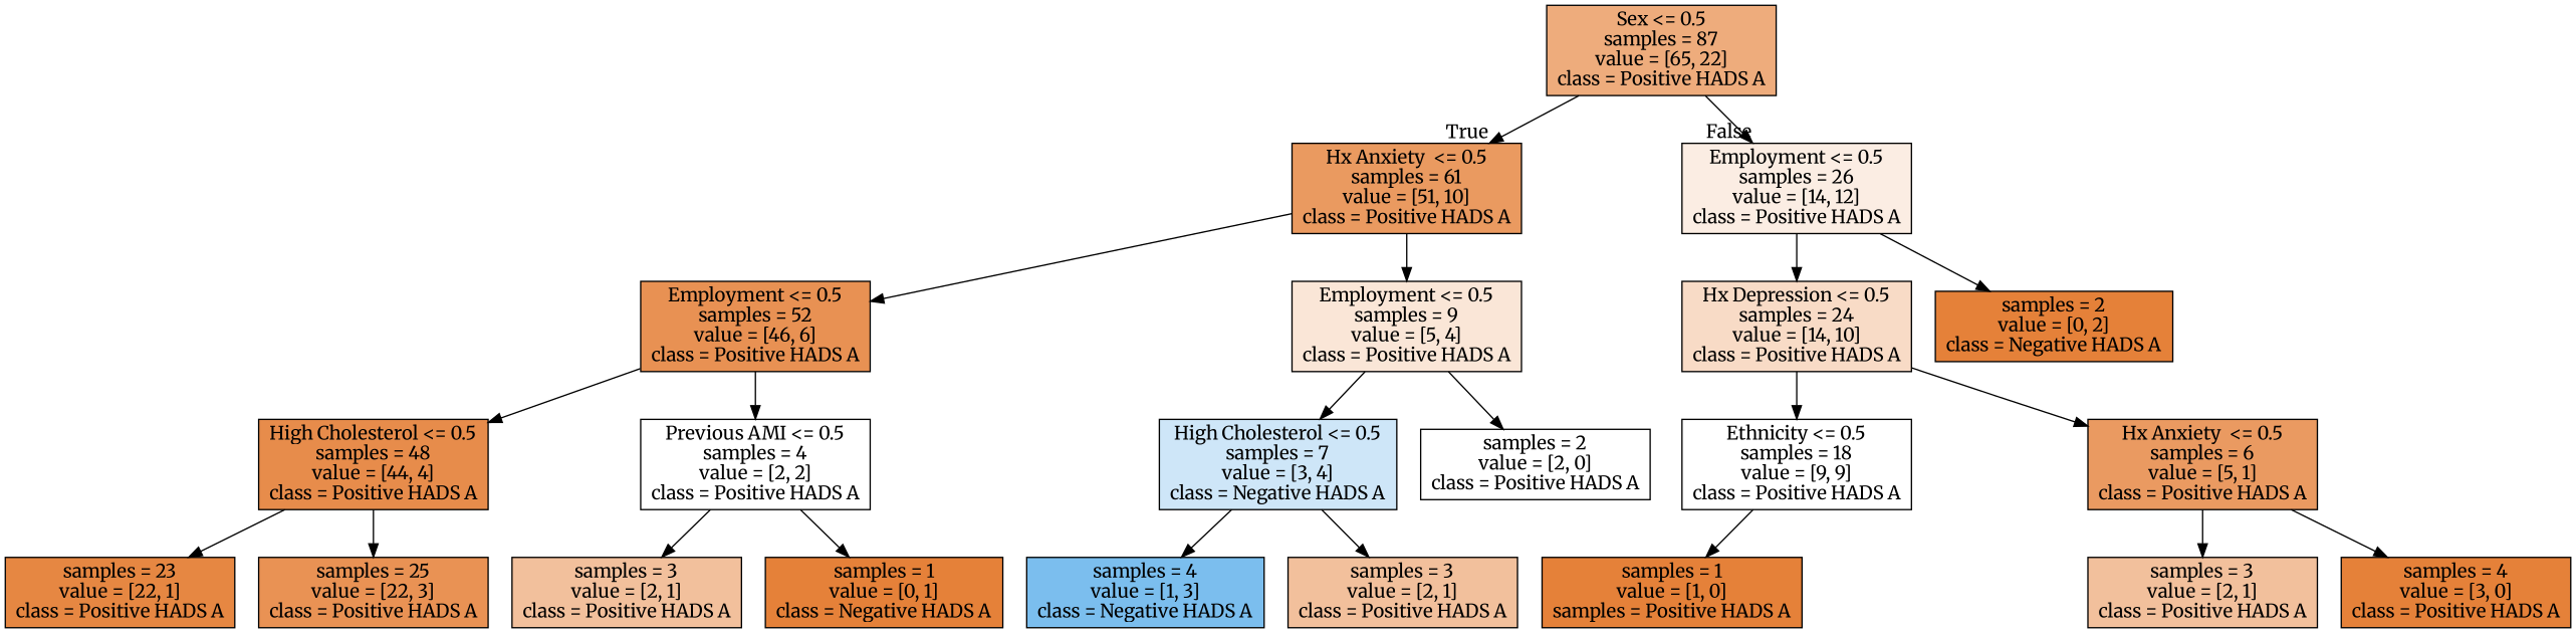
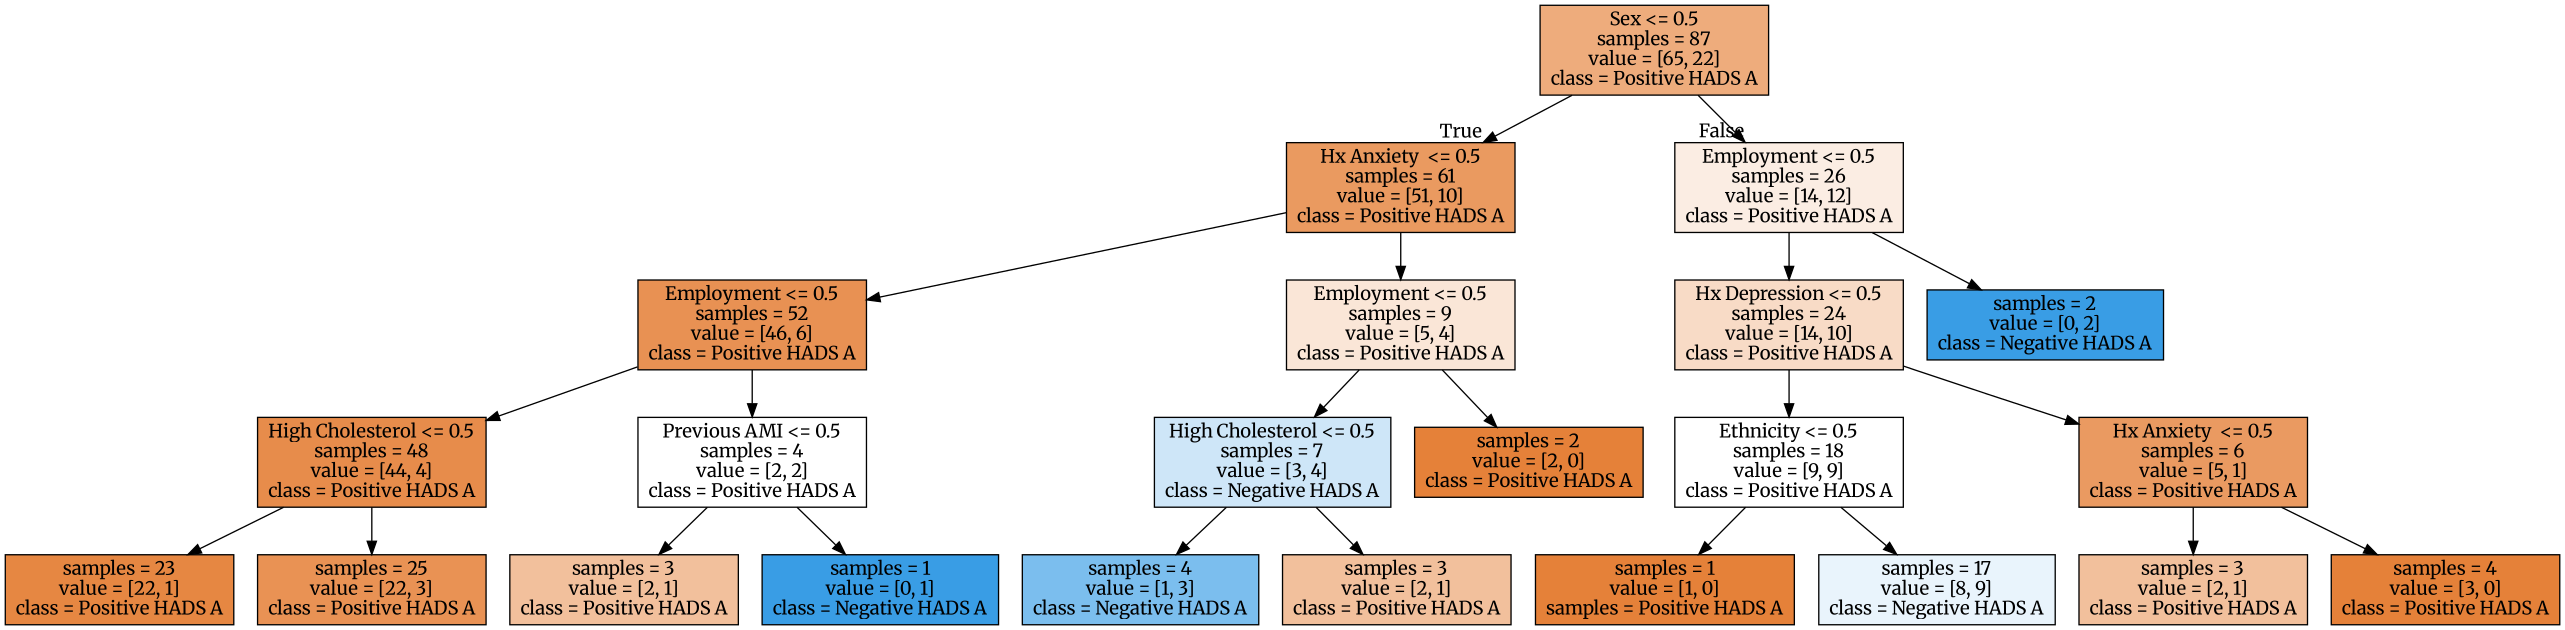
  digraph {
    fontname=Merriweather
    node [color=black fillcolor="#e58139" fontname=Merriweather shape=box style=filled]
    edge [fontname=Merriweather]
    n1 [fillcolor="#eeac7c" label="Sex <= 0.5\nsamples = 87\nvalue = [65, 22]\nclass = Positive HADS A"]
    n2 [fillcolor="#ea9a60" label="Hx Anxiety  <= 0.5\nsamples = 61\nvalue = [51, 10]\nclass = Positive HADS A"]
    n3 [fillcolor="#fbede3" label="Employment <= 0.5\nsamples = 26\nvalue = [14, 12]\nclass = Positive HADS A"]
    n4 [fillcolor="#e89153" label="Employment <= 0.5\nsamples = 52\nvalue = [46, 6]\nclass = Positive HADS A"]
    n5 [fillcolor="#fae6d7" label="Employment <= 0.5\nsamples = 9\nvalue = [5, 4]\nclass = Positive HADS A"]
    n6 [fillcolor="#f8dbc6" label="Hx Depression <= 0.5\nsamples = 24\nvalue = [14, 10]\nclass = Positive HADS A"]
-   n7 [label="samples = 2\nvalue = [0, 2]\nclass = Negative HADS A"]
+   n7 [fillcolor="#399de5" label="samples = 2\nvalue = [0, 2]\nclass = Negative HADS A"]
    n8 [fillcolor="#e78c4b" label="High Cholesterol <= 0.5\nsamples = 48\nvalue = [44, 4]\nclass = Positive HADS A"]
    n9 [fillcolor="#ffffff" label="Previous AMI <= 0.5\nsamples = 4\nvalue = [2, 2]\nclass = Positive HADS A"]
    n10 [fillcolor="#cee6f8" label="High Cholesterol <= 0.5\nsamples = 7\nvalue = [3, 4]\nclass = Negative HADS A"]
-   n11 [fillcolor="#ffffff" label="samples = 2\nvalue = [2, 0]\nclass = Positive HADS A"]
+   n11 [label="samples = 2\nvalue = [2, 0]\nclass = Positive HADS A"]
    n12 [fillcolor="#e68742" label="samples = 23\nvalue = [22, 1]\nclass = Positive HADS A"]
    n13 [fillcolor="#e99254" label="samples = 25\nvalue = [22, 3]\nclass = Positive HADS A"]
    n14 [fillcolor="#f2c09c" label="samples = 3\nvalue = [2, 1]\nclass = Positive HADS A"]
-   n15 [label="samples = 1\nvalue = [0, 1]\nclass = Negative HADS A"]
+   n15 [fillcolor="#399de5" label="samples = 1\nvalue = [0, 1]\nclass = Negative HADS A"]
    n16 [fillcolor="#7bbeee" label="samples = 4\nvalue = [1, 3]\nclass = Negative HADS A"]
    n17 [fillcolor="#f2c09c" label="samples = 3\nvalue = [2, 1]\nclass = Positive HADS A"]
    n18 [fillcolor="#ffffff" label="Ethnicity <= 0.5\nsamples = 18\nvalue = [9, 9]\nclass = Positive HADS A"]
    n19 [fillcolor="#ea9a61" label="Hx Anxiety  <= 0.5\nsamples = 6\nvalue = [5, 1]\nclass = Positive HADS A"]
    n20 [label="samples = 1\nvalue = [1, 0]\nsamples = Positive HADS A"]
+   n21 [fillcolor="#e9f4fc" label="samples = 17\nvalue = [8, 9]\nclass = Negative HADS A"]
    n22 [fillcolor="#f2c09c" label="samples = 3\nvalue = [2, 1]\nclass = Positive HADS A"]
    n23 [label="samples = 4\nvalue = [3, 0]\nclass = Positive HADS A"]
    n1 -> n2 [headlabel=True labelangle=45 labeldistance=2.5]
    n1 -> n3 [headlabel=False labelangle=-45 labeldistance=2.5]
    n2 -> n4
    n2 -> n5
    n3 -> n6
    n3 -> n7
    n4 -> n8
    n4 -> n9
    n5 -> n10
    n5 -> n11
    n6 -> n18
    n6 -> n19
    n8 -> n12
    n8 -> n13
    n9 -> n14
    n9 -> n15
    n10 -> n16
    n10 -> n17
    n18 -> n20
+   n18 -> n21
    n19 -> n22
    n19 -> n23
  }
